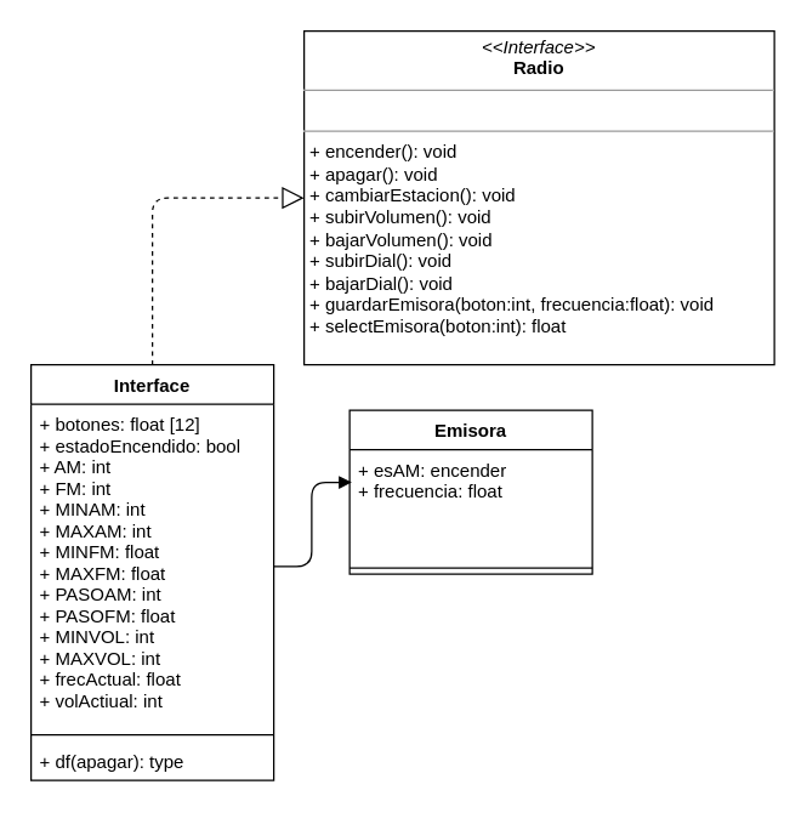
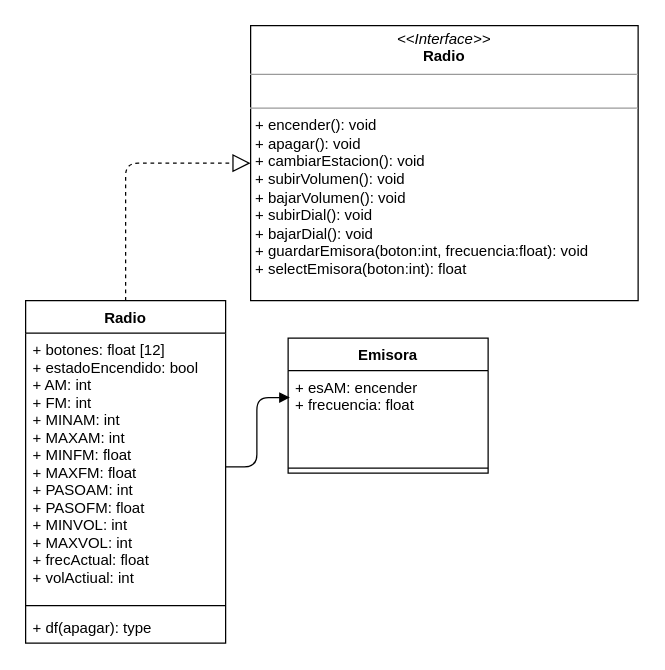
  <mxCell id="0" />
  <mxCell id="1" parent="0" />
- <mxCell id="2" value="Interface" style="swimlane;fontStyle=1;align=center;verticalAlign=top;childLayout=stackLayout;horizontal=1;startSize=26;horizontalStack=0;resizeParent=1;resizeParentMax=0;resizeLast=0;collapsible=1;marginBottom=0;" vertex="1" parent="1"><mxGeometry x="20" y="240" width="160" height="274" as="geometry" /></mxCell>
+ <mxCell id="2" value="Radio" style="swimlane;fontStyle=1;align=center;verticalAlign=top;childLayout=stackLayout;horizontal=1;startSize=26;horizontalStack=0;resizeParent=1;resizeParentMax=0;resizeLast=0;collapsible=1;marginBottom=0;" vertex="1" parent="1"><mxGeometry x="20" y="240" width="160" height="274" as="geometry" /></mxCell>
  <mxCell id="3" value="+ botones: float [12]&#10;+ estadoEncendido: bool&#10;+ AM: int&#10;+ FM: int&#10;+ MINAM: int&#10;+ MAXAM: int&#10;+ MINFM: float&#10;+ MAXFM: float&#10;+ PASOAM: int&#10;+ PASOFM: float&#10;+ MINVOL: int&#10;+ MAXVOL: int&#10;+ frecActual: float&#10;+ volActiual: int&#10;&#10;" style="text;strokeColor=none;fillColor=none;align=left;verticalAlign=top;spacingLeft=4;spacingRight=4;overflow=hidden;rotatable=0;points=[[0,0.5],[1,0.5]];portConstraint=eastwest;" vertex="1" parent="2"><mxGeometry y="26" width="160" height="214" as="geometry" /></mxCell>
  <mxCell id="4" value="" style="line;strokeWidth=1;fillColor=none;align=left;verticalAlign=middle;spacingTop=-1;spacingLeft=3;spacingRight=3;rotatable=0;labelPosition=right;points=[];portConstraint=eastwest;strokeColor=inherit;" vertex="1" parent="2"><mxGeometry y="240" width="160" height="8" as="geometry" /></mxCell>
  <mxCell id="5" value="+ df(apagar): type" style="text;strokeColor=none;fillColor=none;align=left;verticalAlign=top;spacingLeft=4;spacingRight=4;overflow=hidden;rotatable=0;points=[[0,0.5],[1,0.5]];portConstraint=eastwest;" vertex="1" parent="2"><mxGeometry y="248" width="160" height="26" as="geometry" /></mxCell>
  <mxCell id="6" value="Emisora" style="swimlane;fontStyle=1;align=center;verticalAlign=top;childLayout=stackLayout;horizontal=1;startSize=26;horizontalStack=0;resizeParent=1;resizeParentMax=0;resizeLast=0;collapsible=1;marginBottom=0;" vertex="1" parent="1"><mxGeometry x="230" y="270" width="160" height="108" as="geometry" /></mxCell>
  <mxCell id="7" value="+ esAM: encender&#10;+ frecuencia: float" style="text;strokeColor=none;fillColor=none;align=left;verticalAlign=top;spacingLeft=4;spacingRight=4;overflow=hidden;rotatable=0;points=[[0,0.5],[1,0.5]];portConstraint=eastwest;" vertex="1" parent="6"><mxGeometry y="26" width="160" height="74" as="geometry" /></mxCell>
  <mxCell id="8" value="" style="line;strokeWidth=1;fillColor=none;align=left;verticalAlign=middle;spacingTop=-1;spacingLeft=3;spacingRight=3;rotatable=0;labelPosition=right;points=[];portConstraint=eastwest;strokeColor=inherit;" vertex="1" parent="6"><mxGeometry y="100" width="160" height="8" as="geometry" /></mxCell>
  <mxCell id="9" value="&lt;p style=&quot;margin:0px;margin-top:4px;text-align:center;&quot;&gt;&lt;i&gt;&amp;lt;&amp;lt;Interface&amp;gt;&amp;gt;&lt;/i&gt;&lt;br&gt;&lt;b&gt;Radio&lt;/b&gt;&lt;/p&gt;&lt;hr size=&quot;1&quot;&gt;&lt;p style=&quot;margin:0px;margin-left:4px;&quot;&gt;&lt;br&gt;&lt;/p&gt;&lt;hr size=&quot;1&quot;&gt;&lt;p style=&quot;margin:0px;margin-left:4px;&quot;&gt;+ encender(): void&lt;br&gt;+ apagar(): void&amp;nbsp;&lt;/p&gt;&lt;p style=&quot;margin:0px;margin-left:4px;&quot;&gt;+ cambiarEstacion(): void&lt;/p&gt;&lt;p style=&quot;margin:0px;margin-left:4px;&quot;&gt;+ subirVolumen(): void&lt;/p&gt;&lt;p style=&quot;margin:0px;margin-left:4px;&quot;&gt;+ bajarVolumen(): void&lt;/p&gt;&lt;p style=&quot;margin:0px;margin-left:4px;&quot;&gt;+ subirDial(): void&lt;/p&gt;&lt;p style=&quot;margin:0px;margin-left:4px;&quot;&gt;+ bajarDial(): void&lt;/p&gt;&lt;p style=&quot;margin:0px;margin-left:4px;&quot;&gt;+ guardarEmisora(boton:int, frecuencia:float): void&lt;/p&gt;&lt;p style=&quot;margin:0px;margin-left:4px;&quot;&gt;+ selectEmisora(boton:int): float&lt;/p&gt;&lt;p style=&quot;margin:0px;margin-left:4px;&quot;&gt;&lt;br&gt;&lt;/p&gt;&lt;p style=&quot;margin:0px;margin-left:4px;&quot;&gt;&lt;br&gt;&lt;/p&gt;" style="verticalAlign=top;align=left;overflow=fill;fontSize=12;fontFamily=Helvetica;html=1;" vertex="1" parent="1"><mxGeometry x="200" y="20" width="310" height="220" as="geometry" /></mxCell>
  <mxCell id="10" value="" style="endArrow=block;dashed=1;endFill=0;endSize=12;html=1;exitX=0.5;exitY=0;exitDx=0;exitDy=0;entryX=0;entryY=0.5;entryDx=0;entryDy=0;" edge="1" parent="1" source="2" target="9"><mxGeometry width="160" relative="1" as="geometry"><mxPoint x="70" y="140" as="sourcePoint" /><mxPoint x="170" y="160" as="targetPoint" /><Array as="points"><mxPoint x="100" y="130" /></Array></mxGeometry></mxCell>
  <mxCell id="11" value="" style="endArrow=block;endFill=1;html=1;edgeStyle=orthogonalEdgeStyle;align=left;verticalAlign=top;exitX=1;exitY=0.5;exitDx=0;exitDy=0;entryX=0.009;entryY=0.291;entryDx=0;entryDy=0;entryPerimeter=0;" edge="1" parent="1" source="3" target="7"><mxGeometry x="-1" relative="1" as="geometry"><mxPoint x="180" y="323.71" as="sourcePoint" /><mxPoint x="340" y="323.71" as="targetPoint" /></mxGeometry></mxCell>
